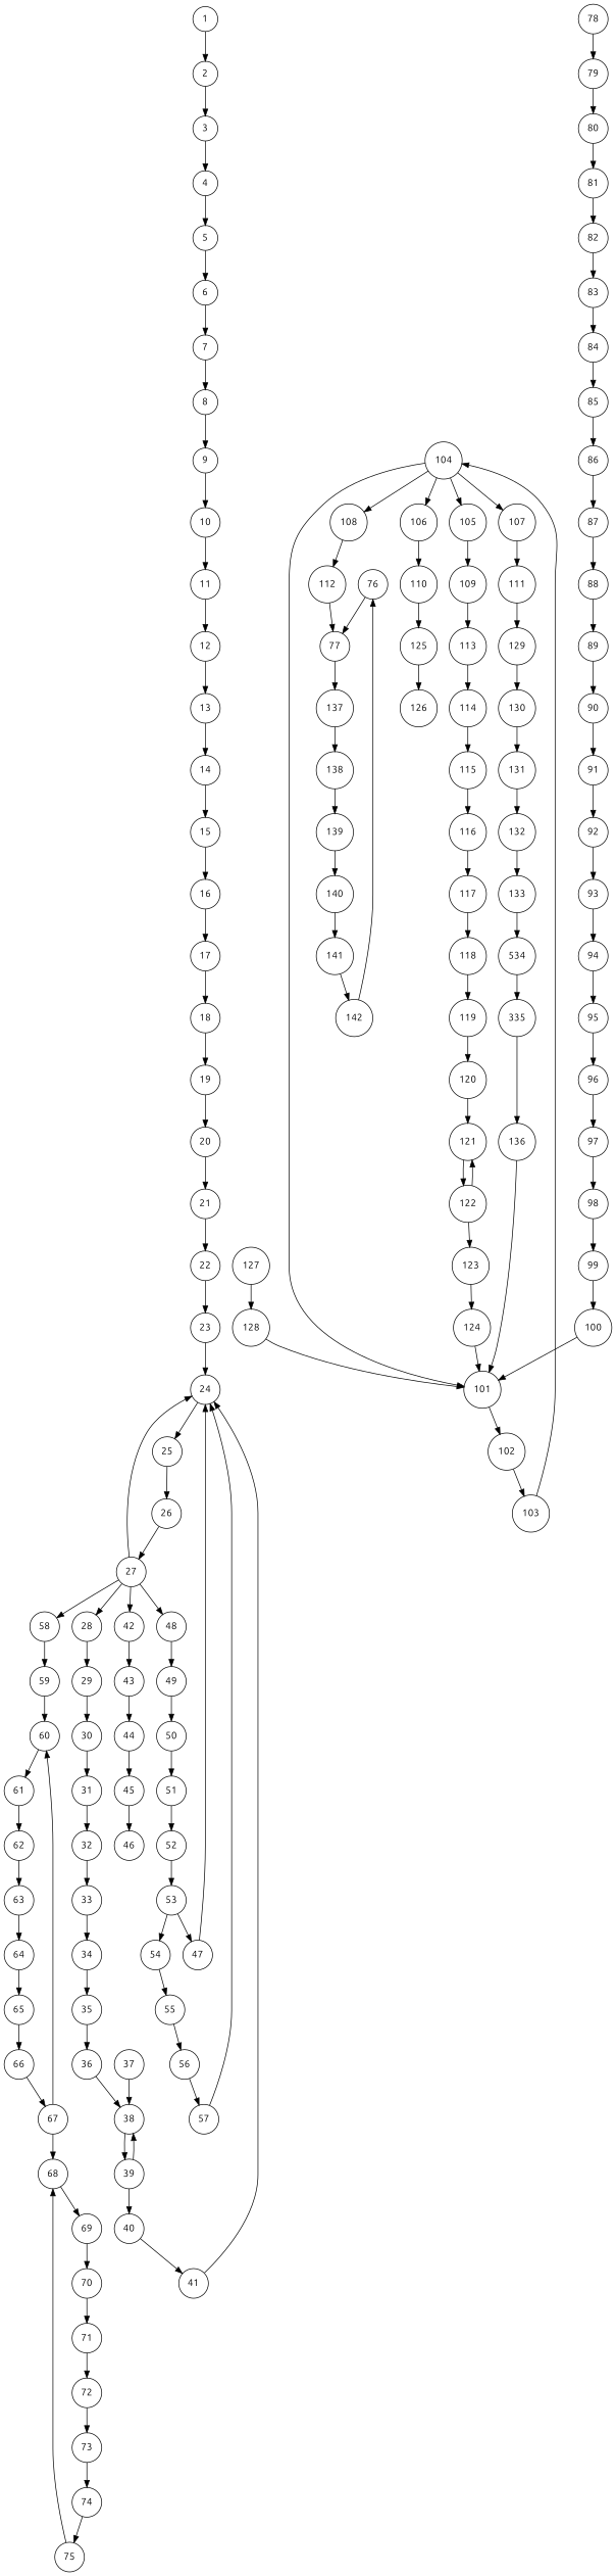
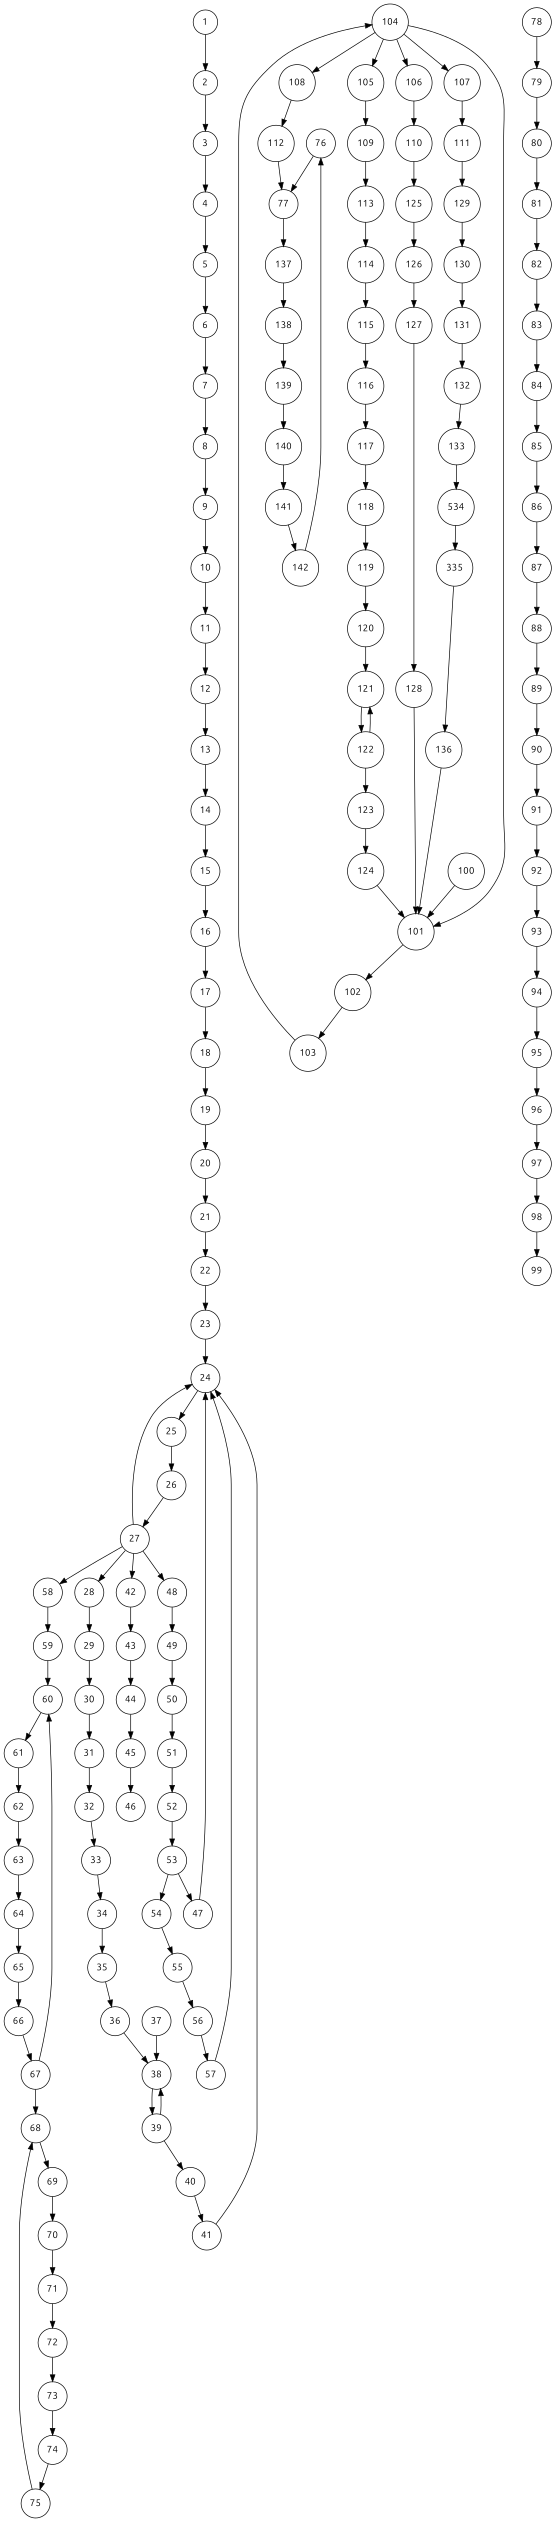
  digraph {
    fontname=Ubuntu
    rankdir=TB
    node [fontname=Ubuntu shape=circle]
    edge [fontname=Ubuntu]
    1
    2
    3
    4
    5
    6
    7
    8
    9
    10
    11
    12
    13
    14
    15
    16
    17
    18
    19
    20
    21
    22
    23
    24
    25
    26
    27
    28
    42
    48
    58
    29
    43
    49
    59
    30
    44
    50
    60
    31
    32
    33
    34
    35
    36
    38
    37
    39
    40
    41
    45
    46
    47
    51
    52
    53
    54
    55
    56
    57
    61
    62
    63
    64
    65
    66
    67
    68
    69
    70
    71
    72
    73
    74
    75
    76
    77
    137
    138
    139
    78
    79
    80
    81
    82
    83
    84
    85
    86
    87
    88
    89
    90
    91
    92
    93
    94
    95
    96
    97
    98
    99
    100
    101
    102
    103
    104
    105
    106
    107
    108
    109
    110
    111
    112
    113
    125
    129
    114
    126
    130
    115
    127
    131
    116
    117
    118
    119
    120
    121
    122
    123
    124
    128
    132
    133
    n137 [label=534]
    n138 [label=335]
    136
    140
    141
    142
    1 -> 2
    2 -> 3
    3 -> 4
    4 -> 5
    5 -> 6
    6 -> 7
    7 -> 8
    8 -> 9
    9 -> 10
    10 -> 11
    11 -> 12
    12 -> 13
    13 -> 14
    14 -> 15
    15 -> 16
    16 -> 17
    17 -> 18
    18 -> 19
    19 -> 20
    20 -> 21
    21 -> 22
    22 -> 23
    23 -> 24
    24 -> 25
    25 -> 26
    26 -> 27
    27 -> 24
    27 -> 28
    27 -> 42
    27 -> 48
    27 -> 58
    28 -> 29
    42 -> 43
    48 -> 49
    58 -> 59
    29 -> 30
    43 -> 44
    49 -> 50
    59 -> 60
    30 -> 31
    44 -> 45
    50 -> 51
    60 -> 61
    31 -> 32
    32 -> 33
    33 -> 34
    34 -> 35
    35 -> 36
    36 -> 38
    38 -> 39
    37 -> 38
    39 -> 38
    39 -> 40
    40 -> 41
    41 -> 24
    45 -> 46
    47 -> 24
    51 -> 52
    52 -> 53
    53 -> 47
    53 -> 54
    54 -> 55
    55 -> 56
    56 -> 57
    57 -> 24
    61 -> 62
    62 -> 63
    63 -> 64
    64 -> 65
    65 -> 66
    66 -> 67
    67 -> 60
    67 -> 68
    68 -> 69
    69 -> 70
    70 -> 71
    71 -> 72
    72 -> 73
    73 -> 74
    74 -> 75
    75 -> 68
    76 -> 77
    77 -> 137
    137 -> 138
    138 -> 139
    139 -> 140
    78 -> 79
    79 -> 80
    80 -> 81
    81 -> 82
    82 -> 83
    83 -> 84
    84 -> 85
    85 -> 86
    86 -> 87
    87 -> 88
    88 -> 89
    89 -> 90
    90 -> 91
    91 -> 92
    92 -> 93
    93 -> 94
    94 -> 95
    95 -> 96
    96 -> 97
    97 -> 98
    98 -> 99
-   99 -> 100
    100 -> 101
    101 -> 102
    102 -> 103
    103 -> 104
    104 -> 101
    104 -> 105
    104 -> 106
    104 -> 107
    104 -> 108
    105 -> 109
    106 -> 110
    107 -> 111
    108 -> 112
    109 -> 113
    110 -> 125
    111 -> 129
    112 -> 77
    113 -> 114
    125 -> 126
    129 -> 130
    114 -> 115
+   126 -> 127
    130 -> 131
    115 -> 116
    127 -> 128
    131 -> 132
    116 -> 117
    117 -> 118
    118 -> 119
    119 -> 120
    120 -> 121
    121 -> 122
    122 -> 121
    122 -> 123
    123 -> 124
    124 -> 101
    128 -> 101
    132 -> 133
    133 -> n137
    n137 -> n138
    n138 -> 136
    136 -> 101
    140 -> 141
    141 -> 142
    142 -> 76
  }
